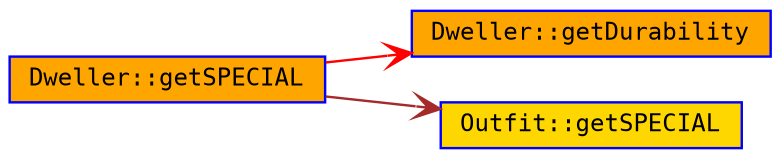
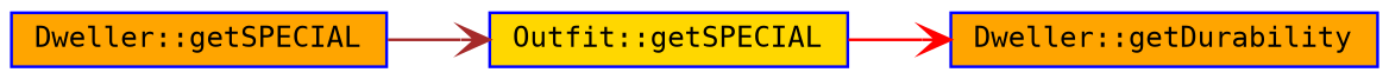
  digraph {
    fontname="DejaVu Sans Mono"
    rankdir=LR
    node [color=blue fillcolor=orange fontname="DejaVu Sans Mono" fontsize=10 shape=record style=filled]
    edge [arrowhead=vee fontname="DejaVu Sans Mono" fontsize=10 labelfontname=Helvetica labelfontsize=10 style=solid]
    n1 [fontcolor=black height=0.2 label="Dweller::getSPECIAL" width=0.4]
    n2 [height=0.2 label="Dweller::getDurability" width=0.4]
    n3 [fillcolor=gold height=0.2 label="Outfit::getSPECIAL" width=0.4]
-   n1 -> n2 [color=red]
+   n3 -> n2 [color=red]
    n1 -> n3 [color=brown]
  }
